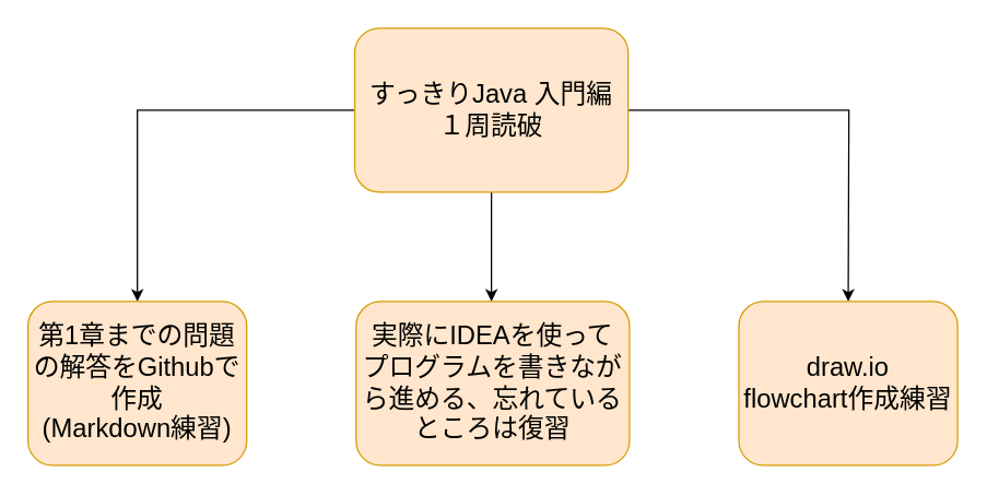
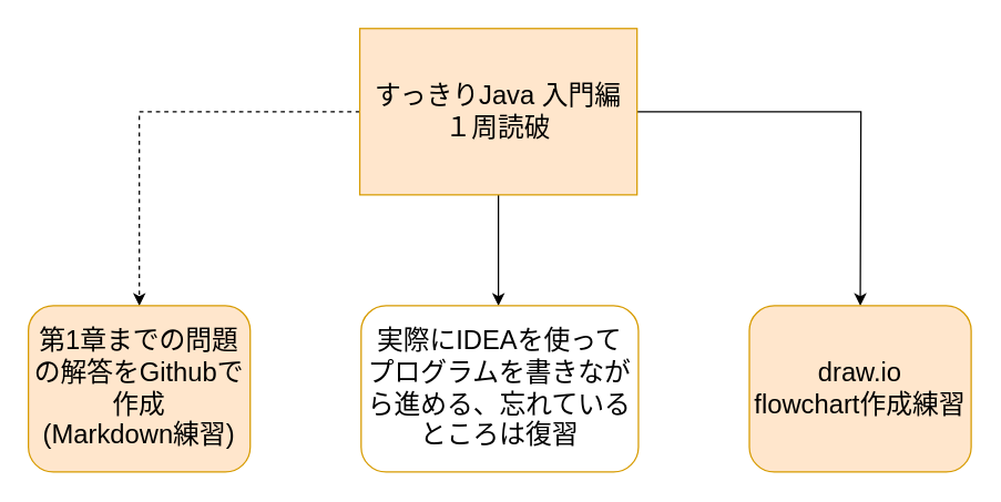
  <mxCell id="0" />
  <mxCell id="1" parent="0" />
  <mxCell id="2" style="edgeStyle=orthogonalEdgeStyle;rounded=0;orthogonalLoop=1;jettySize=auto;html=1;fontSize=19;" edge="1" parent="1" source="5"><mxGeometry relative="1" as="geometry"><mxPoint x="359" y="220" as="targetPoint" /><Array as="points"><mxPoint x="359" y="190" /><mxPoint x="359" y="190" /></Array></mxGeometry></mxCell>
- <mxCell id="3" style="edgeStyle=orthogonalEdgeStyle;rounded=0;orthogonalLoop=1;jettySize=auto;html=1;fontSize=19;entryX=0.5;entryY=0;entryDx=0;entryDy=0;" edge="1" parent="1" source="5" target="7"><mxGeometry relative="1" as="geometry"><mxPoint x="60" y="220" as="targetPoint" /></mxGeometry></mxCell>
+ <mxCell id="3" style="edgeStyle=orthogonalEdgeStyle;rounded=0;orthogonalLoop=1;jettySize=auto;html=1;fontSize=19;entryX=0.5;entryY=0;entryDx=0;entryDy=0;dashed=1;" edge="1" parent="1" source="5" target="7"><mxGeometry relative="1" as="geometry"><mxPoint x="60" y="220" as="targetPoint" /></mxGeometry></mxCell>
  <mxCell id="4" value="" style="edgeStyle=orthogonalEdgeStyle;rounded=0;orthogonalLoop=1;jettySize=auto;html=1;fontSize=19;" edge="1" parent="1" source="5"><mxGeometry relative="1" as="geometry"><mxPoint x="620" y="220" as="targetPoint" /></mxGeometry></mxCell>
- <mxCell id="5" value="&lt;span style=&quot;font-size: 19px;&quot;&gt;すっきりJava 入門編&lt;br style=&quot;font-size: 19px;&quot;&gt;１周読破&lt;/span&gt;" style="rounded=1;whiteSpace=wrap;html=1;fontStyle=0;align=center;fontSize=19;fillColor=#ffe6cc;strokeColor=#d79b00;" vertex="1" parent="1"><mxGeometry x="259" y="20" width="200" height="120" as="geometry" /></mxCell>
- <mxCell id="6" value="実際にIDEAを使って&lt;br&gt;プログラムを書きながら進める、忘れているところは復習" style="rounded=1;whiteSpace=wrap;html=1;fontSize=19;align=center;fillColor=#ffe6cc;strokeColor=#d79b00;" vertex="1" parent="1"><mxGeometry x="260" y="220" width="200" height="120" as="geometry" /></mxCell>
+ <mxCell id="5" value="&lt;span style=&quot;font-size: 19px;&quot;&gt;すっきりJava 入門編&lt;br style=&quot;font-size: 19px;&quot;&gt;１周読破&lt;/span&gt;" style="whiteSpace=wrap;html=1;fontStyle=0;align=center;fontSize=19;fillColor=#ffe6cc;strokeColor=#d79b00;rounded=0;" vertex="1" parent="1"><mxGeometry x="259" y="20" width="200" height="120" as="geometry" /></mxCell>
+ <mxCell id="6" value="実際にIDEAを使って&lt;br&gt;プログラムを書きながら進める、忘れているところは復習" style="rounded=1;whiteSpace=wrap;html=1;fontSize=19;align=center;fillColor=#ffffff;strokeColor=#d79b00;" vertex="1" parent="1"><mxGeometry x="260" y="220" width="200" height="120" as="geometry" /></mxCell>
  <mxCell id="7" value="第1章までの問題の解答をGithubで作成&lt;br&gt;(Markdown練習)" style="rounded=1;whiteSpace=wrap;html=1;fontSize=19;align=center;fillColor=#ffe6cc;strokeColor=#d79b00;" vertex="1" parent="1"><mxGeometry x="20" y="220" width="160" height="120" as="geometry" /></mxCell>
  <mxCell id="8" value="draw.io&lt;br&gt;flowchart作成練習" style="rounded=1;whiteSpace=wrap;html=1;fontSize=19;align=center;fillColor=#ffe6cc;strokeColor=#d79b00;" vertex="1" parent="1"><mxGeometry x="540" y="220" width="160" height="120" as="geometry" /></mxCell>
